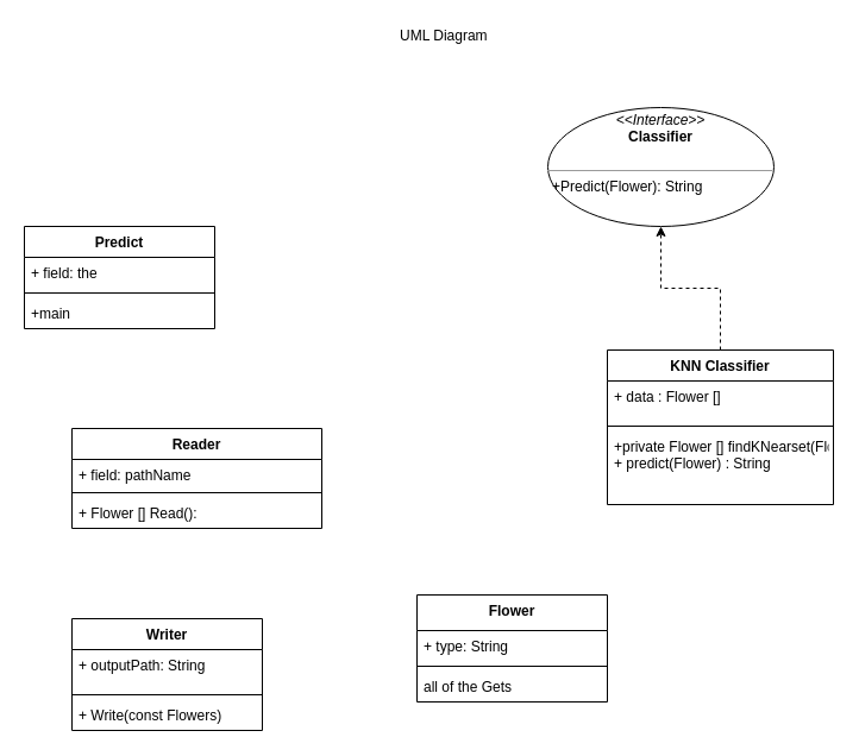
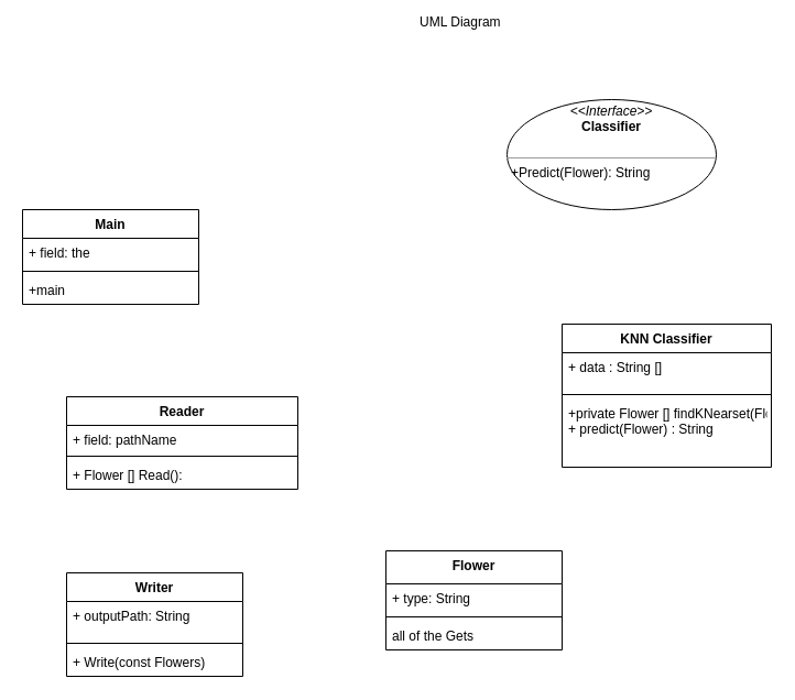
  <mxCell id="0" />
  <mxCell id="1" parent="0" />
  <mxCell id="2" value="Reader" style="swimlane;fontStyle=1;align=center;verticalAlign=top;childLayout=stackLayout;horizontal=1;startSize=26;horizontalStack=0;resizeParent=1;resizeParentMax=0;resizeLast=0;collapsible=1;marginBottom=0;" parent="1" vertex="1"><mxGeometry x="60" y="360" width="210" height="84" as="geometry"><mxRectangle x="190" y="420" width="70" height="26" as="alternateBounds" /></mxGeometry></mxCell>
  <mxCell id="3" value="+ field: pathName&#10;" style="text;strokeColor=none;fillColor=none;align=left;verticalAlign=top;spacingLeft=4;spacingRight=4;overflow=hidden;rotatable=0;points=[[0,0.5],[1,0.5]];portConstraint=eastwest;" parent="2" vertex="1"><mxGeometry y="26" width="210" height="24" as="geometry" /></mxCell>
  <mxCell id="4" value="" style="line;strokeWidth=1;fillColor=none;align=left;verticalAlign=middle;spacingTop=-1;spacingLeft=3;spacingRight=3;rotatable=0;labelPosition=right;points=[];portConstraint=eastwest;" parent="2" vertex="1"><mxGeometry y="50" width="210" height="8" as="geometry" /></mxCell>
  <mxCell id="5" value="+ Flower [] Read():" style="text;strokeColor=none;fillColor=none;align=left;verticalAlign=top;spacingLeft=4;spacingRight=4;overflow=hidden;rotatable=0;points=[[0,0.5],[1,0.5]];portConstraint=eastwest;" parent="2" vertex="1"><mxGeometry y="58" width="210" height="26" as="geometry" /></mxCell>
- <mxCell id="6" style="edgeStyle=orthogonalEdgeStyle;rounded=0;orthogonalLoop=1;jettySize=auto;html=1;exitX=0.5;exitY=0;exitDx=0;exitDy=0;dashed=1;entryX=0.5;entryY=1;entryDx=0;entryDy=0;" parent="1" source="7" target="19" edge="1"><mxGeometry relative="1" as="geometry"><mxPoint x="335" y="230" as="targetPoint" /></mxGeometry></mxCell>
  <mxCell id="7" value="KNN Classifier" style="swimlane;fontStyle=1;align=center;verticalAlign=top;childLayout=stackLayout;horizontal=1;startSize=26;horizontalStack=0;resizeParent=1;resizeParentMax=0;resizeLast=0;collapsible=1;marginBottom=0;" parent="1" vertex="1"><mxGeometry x="510" y="294" width="190" height="130" as="geometry" /></mxCell>
- <mxCell id="8" value="+ data : Flower []" style="text;strokeColor=none;fillColor=none;align=left;verticalAlign=top;spacingLeft=4;spacingRight=4;overflow=hidden;rotatable=0;points=[[0,0.5],[1,0.5]];portConstraint=eastwest;" parent="7" vertex="1"><mxGeometry y="26" width="190" height="34" as="geometry" /></mxCell>
+ <mxCell id="8" value="+ data : String []" style="text;strokeColor=none;fillColor=none;align=left;verticalAlign=top;spacingLeft=4;spacingRight=4;overflow=hidden;rotatable=0;points=[[0,0.5],[1,0.5]];portConstraint=eastwest;" parent="7" vertex="1"><mxGeometry y="26" width="190" height="34" as="geometry" /></mxCell>
  <mxCell id="9" value="" style="line;strokeWidth=1;fillColor=none;align=left;verticalAlign=middle;spacingTop=-1;spacingLeft=3;spacingRight=3;rotatable=0;labelPosition=right;points=[];portConstraint=eastwest;" parent="7" vertex="1"><mxGeometry y="60" width="190" height="8" as="geometry" /></mxCell>
  <mxCell id="10" value="+private Flower [] findKNearset(Flower f)&#10;+ predict(Flower) : String" style="text;strokeColor=none;fillColor=none;align=left;verticalAlign=top;spacingLeft=4;spacingRight=4;overflow=hidden;rotatable=0;points=[[0,0.5],[1,0.5]];portConstraint=eastwest;" parent="7" vertex="1"><mxGeometry y="68" width="190" height="62" as="geometry" /></mxCell>
  <mxCell id="11" value="Flower" style="swimlane;fontStyle=1;align=center;verticalAlign=top;childLayout=stackLayout;horizontal=1;startSize=30;horizontalStack=0;resizeParent=1;resizeParentMax=0;resizeLast=0;collapsible=1;marginBottom=0;" parent="1" vertex="1"><mxGeometry x="350" y="500" width="160" height="90" as="geometry" /></mxCell>
  <mxCell id="12" value="+ type: String&#10;" style="text;strokeColor=none;fillColor=none;align=left;verticalAlign=top;spacingLeft=4;spacingRight=4;overflow=hidden;rotatable=0;points=[[0,0.5],[1,0.5]];portConstraint=eastwest;" parent="11" vertex="1"><mxGeometry y="30" width="160" height="26" as="geometry" /></mxCell>
  <mxCell id="13" value="" style="line;strokeWidth=1;fillColor=none;align=left;verticalAlign=middle;spacingTop=-1;spacingLeft=3;spacingRight=3;rotatable=0;labelPosition=right;points=[];portConstraint=eastwest;" parent="11" vertex="1"><mxGeometry y="56" width="160" height="8" as="geometry" /></mxCell>
  <mxCell id="14" value="all of the Gets" style="text;strokeColor=none;fillColor=none;align=left;verticalAlign=top;spacingLeft=4;spacingRight=4;overflow=hidden;rotatable=0;points=[[0,0.5],[1,0.5]];portConstraint=eastwest;" parent="11" vertex="1"><mxGeometry y="64" width="160" height="26" as="geometry" /></mxCell>
  <mxCell id="15" value="Writer" style="swimlane;fontStyle=1;align=center;verticalAlign=top;childLayout=stackLayout;horizontal=1;startSize=26;horizontalStack=0;resizeParent=1;resizeParentMax=0;resizeLast=0;collapsible=1;marginBottom=0;" parent="1" vertex="1"><mxGeometry x="60" y="520" width="160" height="94" as="geometry" /></mxCell>
  <mxCell id="16" value="+ outputPath: String&#10;" style="text;strokeColor=none;fillColor=none;align=left;verticalAlign=top;spacingLeft=4;spacingRight=4;overflow=hidden;rotatable=0;points=[[0,0.5],[1,0.5]];portConstraint=eastwest;" parent="15" vertex="1"><mxGeometry y="26" width="160" height="34" as="geometry" /></mxCell>
  <mxCell id="17" value="" style="line;strokeWidth=1;fillColor=none;align=left;verticalAlign=middle;spacingTop=-1;spacingLeft=3;spacingRight=3;rotatable=0;labelPosition=right;points=[];portConstraint=eastwest;" parent="15" vertex="1"><mxGeometry y="60" width="160" height="8" as="geometry" /></mxCell>
  <mxCell id="18" value="+ Write(const Flowers)" style="text;strokeColor=none;fillColor=none;align=left;verticalAlign=top;spacingLeft=4;spacingRight=4;overflow=hidden;rotatable=0;points=[[0,0.5],[1,0.5]];portConstraint=eastwest;" parent="15" vertex="1"><mxGeometry y="68" width="160" height="26" as="geometry" /></mxCell>
  <mxCell id="19" value="&lt;p style=&quot;margin: 0px ; margin-top: 4px ; text-align: center&quot;&gt;&lt;i&gt;&amp;lt;&amp;lt;Interface&amp;gt;&amp;gt;&lt;/i&gt;&lt;br&gt;&lt;b&gt;Classifier&lt;/b&gt;&lt;/p&gt;&lt;p style=&quot;margin: 0px ; margin-left: 4px&quot;&gt;&lt;br&gt;&lt;/p&gt;&lt;hr size=&quot;1&quot;&gt;&lt;p style=&quot;margin: 0px ; margin-left: 4px&quot;&gt;+Predict(Flower): String&lt;br&gt;&lt;br&gt;&lt;/p&gt;" style="ellipse;verticalAlign=top;align=left;overflow=fill;fontSize=12;fontFamily=Helvetica;html=1;" parent="1" vertex="1"><mxGeometry x="460" y="90" width="190" height="100" as="geometry" /></mxCell>
- <mxCell id="20" value="Predict" style="swimlane;fontStyle=1;align=center;verticalAlign=top;childLayout=stackLayout;horizontal=1;startSize=26;horizontalStack=0;resizeParent=1;resizeParentMax=0;resizeLast=0;collapsible=1;marginBottom=0;" parent="1" vertex="1"><mxGeometry x="20" y="190" width="160" height="86" as="geometry" /></mxCell>
+ <mxCell id="20" value="Main" style="swimlane;fontStyle=1;align=center;verticalAlign=top;childLayout=stackLayout;horizontal=1;startSize=26;horizontalStack=0;resizeParent=1;resizeParentMax=0;resizeLast=0;collapsible=1;marginBottom=0;" parent="1" vertex="1"><mxGeometry x="20" y="190" width="160" height="86" as="geometry" /></mxCell>
  <mxCell id="21" value="+ field: the" style="text;strokeColor=none;fillColor=none;align=left;verticalAlign=top;spacingLeft=4;spacingRight=4;overflow=hidden;rotatable=0;points=[[0,0.5],[1,0.5]];portConstraint=eastwest;" parent="20" vertex="1"><mxGeometry y="26" width="160" height="26" as="geometry" /></mxCell>
  <mxCell id="22" value="" style="line;strokeWidth=1;fillColor=none;align=left;verticalAlign=middle;spacingTop=-1;spacingLeft=3;spacingRight=3;rotatable=0;labelPosition=right;points=[];portConstraint=eastwest;" parent="20" vertex="1"><mxGeometry y="52" width="160" height="8" as="geometry" /></mxCell>
  <mxCell id="23" value="+main" style="text;strokeColor=none;fillColor=none;align=left;verticalAlign=top;spacingLeft=4;spacingRight=4;overflow=hidden;rotatable=0;points=[[0,0.5],[1,0.5]];portConstraint=eastwest;" parent="20" vertex="1"><mxGeometry y="60" width="160" height="26" as="geometry" /></mxCell>
- <mxCell id="24" value="UML Diagram&amp;nbsp;" style="text;html=1;resizable=0;autosize=1;align=center;verticalAlign=middle;points=[];fillColor=none;strokeColor=none;rounded=0;" vertex="1" parent="1"><mxGeometry x="329" y="20" width="90" height="20" as="geometry" /></mxCell>
+ <mxCell id="24" value="UML Diagram&amp;nbsp;" style="text;html=1;resizable=0;autosize=1;align=center;verticalAlign=middle;points=[];fillColor=none;strokeColor=none;rounded=0;" vertex="1" parent="1"><mxGeometry x="374" y="10" width="90" height="20" as="geometry" /></mxCell>
